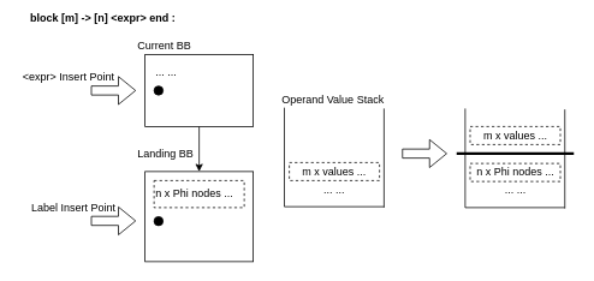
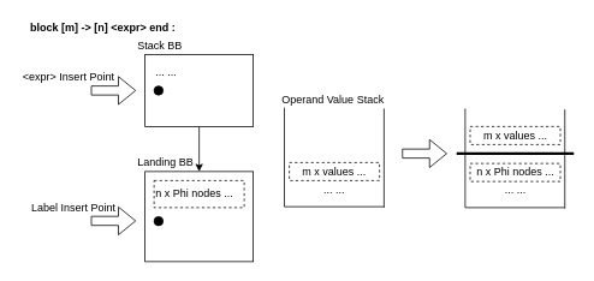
  <mxCell id="0" />
  <mxCell id="1" parent="0" />
  <mxCell id="2" style="edgeStyle=orthogonalEdgeStyle;rounded=0;orthogonalLoop=1;jettySize=auto;html=1;exitX=0.5;exitY=1;exitDx=0;exitDy=0;" parent="1" source="3" target="6" edge="1"><mxGeometry relative="1" as="geometry" /></mxCell>
  <mxCell id="3" value="" style="rounded=0;whiteSpace=wrap;html=1;align=left;" parent="1" vertex="1"><mxGeometry x="160" y="60" width="120" height="80" as="geometry" /></mxCell>
- <mxCell id="4" value="&lt;div align=&quot;left&quot;&gt;Current BB&lt;/div&gt;" style="text;html=1;strokeColor=none;fillColor=none;align=left;verticalAlign=middle;whiteSpace=wrap;rounded=0;" parent="1" vertex="1"><mxGeometry x="150" y="40" width="120" height="20" as="geometry" /></mxCell>
+ <mxCell id="4" value="&lt;div align=&quot;left&quot;&gt;Stack BB&lt;/div&gt;" style="text;html=1;strokeColor=none;fillColor=none;align=left;verticalAlign=middle;whiteSpace=wrap;rounded=0;" parent="1" vertex="1"><mxGeometry x="150" y="40" width="120" height="20" as="geometry" /></mxCell>
  <mxCell id="5" value="&lt;div align=&quot;left&quot;&gt;... ...&lt;br&gt;&lt;/div&gt;" style="text;html=1;strokeColor=none;fillColor=none;align=left;verticalAlign=middle;whiteSpace=wrap;rounded=0;dashed=1;" parent="1" vertex="1"><mxGeometry x="170" y="70" width="90" height="20" as="geometry" /></mxCell>
  <mxCell id="6" value="" style="rounded=0;whiteSpace=wrap;html=1;align=left;" parent="1" vertex="1"><mxGeometry x="160" y="190" width="120" height="100" as="geometry" /></mxCell>
- <mxCell id="7" value="&lt;div align=&quot;left&quot;&gt;Landing BB&lt;br&gt;&lt;/div&gt;" style="text;html=1;strokeColor=none;fillColor=none;align=left;verticalAlign=middle;whiteSpace=wrap;rounded=0;" parent="1" vertex="1"><mxGeometry x="150" y="160" width="120" height="20" as="geometry" /></mxCell>
+ <mxCell id="7" value="&lt;div align=&quot;left&quot;&gt;Landing BB&lt;br&gt;&lt;/div&gt;" style="text;html=1;strokeColor=none;fillColor=none;align=left;verticalAlign=middle;whiteSpace=wrap;rounded=0;" parent="1" vertex="1"><mxGeometry x="150" y="170" width="120" height="20" as="geometry" /></mxCell>
  <mxCell id="8" value="n x Phi nodes ..." style="rounded=0;whiteSpace=wrap;html=1;dashed=1;align=left;" parent="1" vertex="1"><mxGeometry x="170" y="200" width="100" height="30" as="geometry" /></mxCell>
  <mxCell id="9" value="" style="shape=flexArrow;endArrow=classic;html=1;" parent="1" edge="1"><mxGeometry width="50" height="50" relative="1" as="geometry"><mxPoint x="100" y="244.76" as="sourcePoint" /><mxPoint x="150" y="244.76" as="targetPoint" /></mxGeometry></mxCell>
  <mxCell id="10" value="Label Insert Point" style="text;html=1;strokeColor=none;fillColor=none;align=center;verticalAlign=middle;whiteSpace=wrap;rounded=0;dashed=1;" parent="1" vertex="1"><mxGeometry x="31" y="220" width="100" height="20" as="geometry" /></mxCell>
  <mxCell id="11" value="" style="shape=flexArrow;endArrow=classic;html=1;" parent="1" edge="1"><mxGeometry width="50" height="50" relative="1" as="geometry"><mxPoint x="100" y="100" as="sourcePoint" /><mxPoint x="150" y="100" as="targetPoint" /></mxGeometry></mxCell>
  <mxCell id="12" value="&amp;lt;expr&amp;gt; Insert Point" style="text;html=1;strokeColor=none;fillColor=none;align=center;verticalAlign=middle;whiteSpace=wrap;rounded=0;dashed=1;" parent="1" vertex="1"><mxGeometry x="20" y="75" width="111" height="20" as="geometry" /></mxCell>
- <mxCell id="13" value="&lt;div align=&quot;left&quot;&gt;&lt;b&gt;block [m] -&amp;gt; [n] &amp;lt;expr&amp;gt; end :&lt;br&gt;&lt;/b&gt;&lt;/div&gt;" style="text;html=1;strokeColor=none;fillColor=none;align=left;verticalAlign=middle;whiteSpace=wrap;rounded=0;dashed=1;" parent="1" vertex="1"><mxGeometry x="31" y="10" width="219" height="20" as="geometry" /></mxCell>
+ <mxCell id="13" value="&lt;div align=&quot;left&quot;&gt;&lt;b&gt;block [m] -&amp;gt; [n] &amp;lt;expr&amp;gt; end :&lt;br&gt;&lt;/b&gt;&lt;/div&gt;" style="text;html=1;strokeColor=none;fillColor=none;align=left;verticalAlign=middle;whiteSpace=wrap;rounded=0;dashed=1;" parent="1" vertex="1"><mxGeometry x="31" y="20" width="219" height="20" as="geometry" /></mxCell>
  <mxCell id="14" value="" style="endArrow=none;html=1;" parent="1" edge="1"><mxGeometry width="50" height="50" relative="1" as="geometry"><mxPoint x="314.5" y="229" as="sourcePoint" /><mxPoint x="314.5" y="119" as="targetPoint" /></mxGeometry></mxCell>
  <mxCell id="15" value="" style="endArrow=none;html=1;" parent="1" edge="1"><mxGeometry width="50" height="50" relative="1" as="geometry"><mxPoint x="425" y="230" as="sourcePoint" /><mxPoint x="425" y="120" as="targetPoint" /></mxGeometry></mxCell>
  <mxCell id="16" value="" style="endArrow=none;html=1;" parent="1" edge="1"><mxGeometry width="50" height="50" relative="1" as="geometry"><mxPoint x="314.5" y="229" as="sourcePoint" /><mxPoint x="425" y="229" as="targetPoint" /></mxGeometry></mxCell>
  <mxCell id="17" value="Operand Value Stack" style="text;html=1;strokeColor=none;fillColor=none;align=left;verticalAlign=middle;whiteSpace=wrap;rounded=0;" parent="1" vertex="1"><mxGeometry x="310" y="100" width="120" height="20" as="geometry" /></mxCell>
  <mxCell id="18" value="&lt;div&gt;... ...&lt;br&gt;&lt;/div&gt;" style="text;html=1;strokeColor=none;fillColor=none;align=center;verticalAlign=middle;whiteSpace=wrap;rounded=0;dashed=1;" parent="1" vertex="1"><mxGeometry x="325" y="200" width="90" height="20" as="geometry" /></mxCell>
  <mxCell id="19" value="&lt;div align=&quot;center&quot;&gt;m x values ...&lt;br&gt;&lt;/div&gt;" style="rounded=0;whiteSpace=wrap;html=1;dashed=1;align=center;" parent="1" vertex="1"><mxGeometry x="320" y="180" width="100" height="20" as="geometry" /></mxCell>
  <mxCell id="20" value="" style="shape=flexArrow;endArrow=classic;html=1;" parent="1" edge="1"><mxGeometry width="50" height="50" relative="1" as="geometry"><mxPoint x="445" y="170" as="sourcePoint" /><mxPoint x="495" y="170" as="targetPoint" /></mxGeometry></mxCell>
  <mxCell id="21" value="" style="endArrow=none;html=1;" parent="1" edge="1"><mxGeometry width="50" height="50" relative="1" as="geometry"><mxPoint x="515" y="230" as="sourcePoint" /><mxPoint x="515" y="120" as="targetPoint" /></mxGeometry></mxCell>
  <mxCell id="22" value="" style="endArrow=none;html=1;" parent="1" edge="1"><mxGeometry width="50" height="50" relative="1" as="geometry"><mxPoint x="625.5" y="231" as="sourcePoint" /><mxPoint x="625.5" y="121" as="targetPoint" /></mxGeometry></mxCell>
  <mxCell id="23" value="" style="endArrow=none;html=1;" parent="1" edge="1"><mxGeometry width="50" height="50" relative="1" as="geometry"><mxPoint x="515" y="230" as="sourcePoint" /><mxPoint x="625.5" y="230" as="targetPoint" /></mxGeometry></mxCell>
  <mxCell id="24" value="&lt;div&gt;... ...&lt;br&gt;&lt;/div&gt;" style="text;html=1;strokeColor=none;fillColor=none;align=center;verticalAlign=middle;whiteSpace=wrap;rounded=0;dashed=1;" parent="1" vertex="1"><mxGeometry x="525.5" y="201" width="90" height="20" as="geometry" /></mxCell>
  <mxCell id="25" value="&lt;div align=&quot;center&quot;&gt;m x values ...&lt;br&gt;&lt;/div&gt;" style="rounded=0;whiteSpace=wrap;html=1;dashed=1;align=center;" parent="1" vertex="1"><mxGeometry x="520.5" y="140" width="100" height="20" as="geometry" /></mxCell>
  <mxCell id="26" value="" style="endArrow=none;html=1;strokeWidth=3;" parent="1" edge="1"><mxGeometry width="50" height="50" relative="1" as="geometry"><mxPoint x="505.5" y="170" as="sourcePoint" /><mxPoint x="635.5" y="170" as="targetPoint" /></mxGeometry></mxCell>
  <mxCell id="27" value="&lt;div align=&quot;center&quot;&gt;n x Phi nodes ...&lt;br&gt;&lt;/div&gt;" style="rounded=0;whiteSpace=wrap;html=1;dashed=1;align=center;" parent="1" vertex="1"><mxGeometry x="520.5" y="181" width="100" height="20" as="geometry" /></mxCell>
  <mxCell id="28" value="" style="ellipse;whiteSpace=wrap;html=1;aspect=fixed;fillColor=#000000;" vertex="1" parent="1"><mxGeometry x="170" y="95" width="10" height="10" as="geometry" /></mxCell>
  <mxCell id="29" value="" style="ellipse;whiteSpace=wrap;html=1;aspect=fixed;fillColor=#000000;" vertex="1" parent="1"><mxGeometry x="170" y="240" width="10" height="10" as="geometry" /></mxCell>
